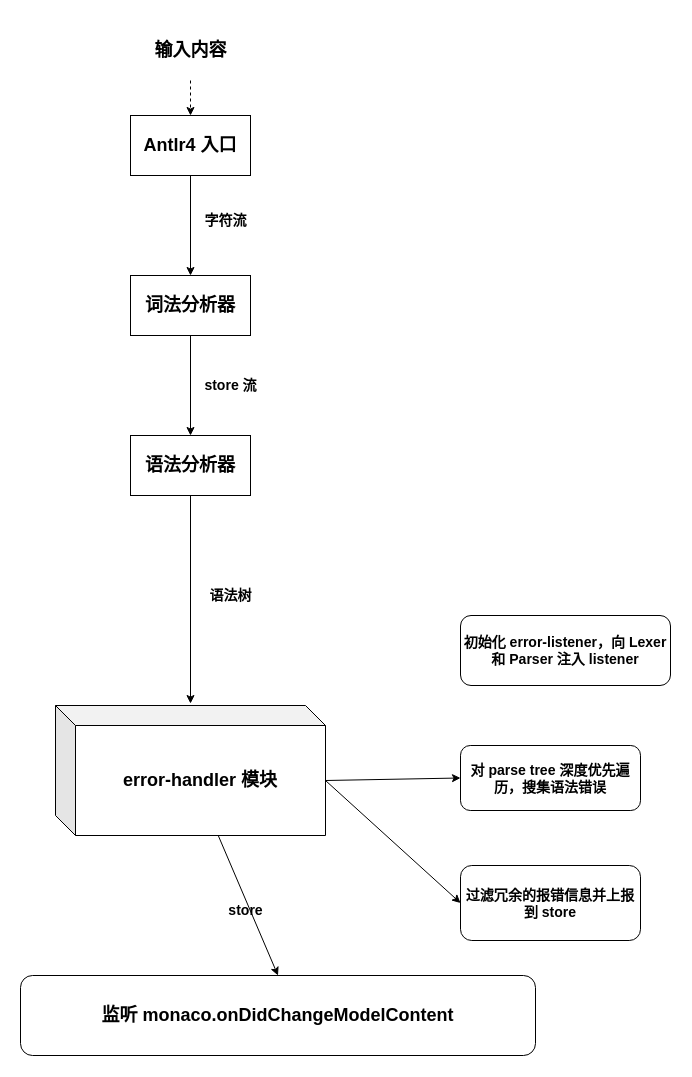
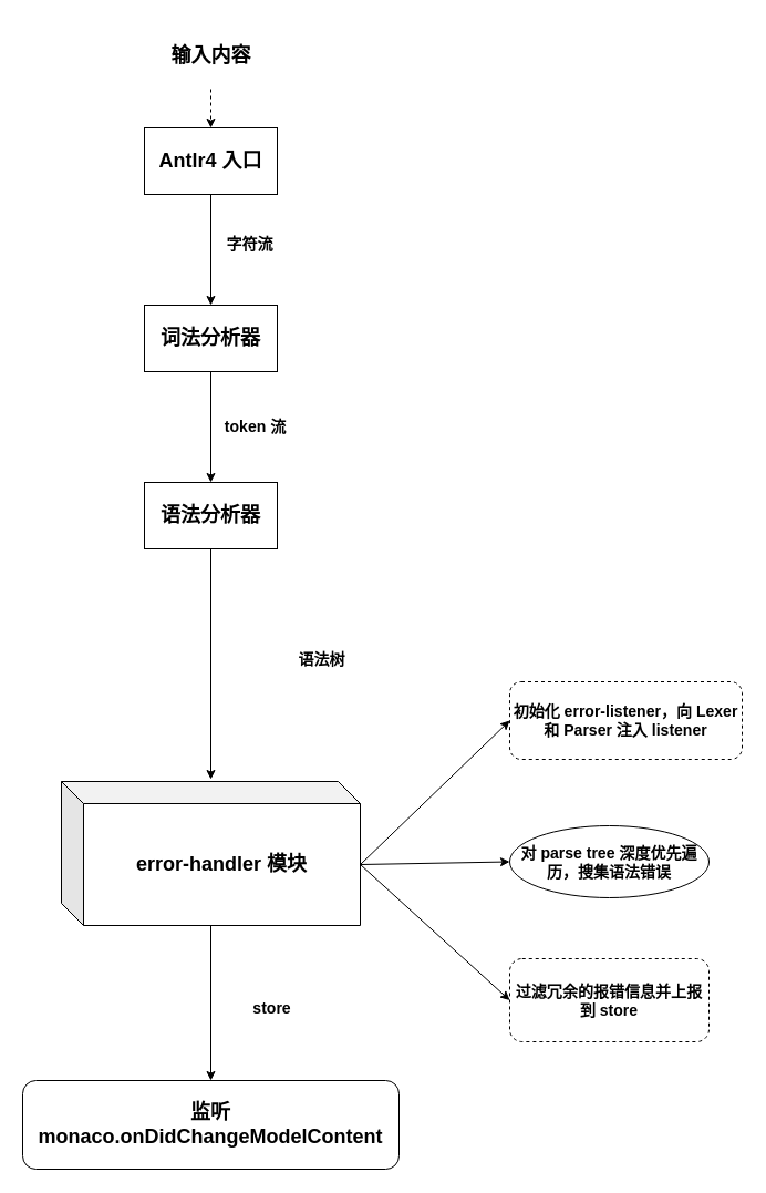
  <mxCell id="0" />
  <mxCell id="1" parent="0" />
  <mxCell id="2" style="edgeStyle=none;html=1;" edge="1" parent="1" source="3" target="5"><mxGeometry relative="1" as="geometry" /></mxCell>
  <mxCell id="3" value="&lt;h2&gt;词法分析器&lt;/h2&gt;" style="rounded=0;whiteSpace=wrap;html=1;" vertex="1" parent="1"><mxGeometry x="130" y="275" width="120" height="60" as="geometry" /></mxCell>
  <mxCell id="4" style="edgeStyle=none;html=1;entryX=0.5;entryY=-0.015;entryDx=0;entryDy=0;entryPerimeter=0;" edge="1" parent="1" source="5" target="10"><mxGeometry relative="1" as="geometry" /></mxCell>
  <mxCell id="5" value="&lt;h2&gt;语法分析器&lt;/h2&gt;" style="rounded=0;whiteSpace=wrap;html=1;" vertex="1" parent="1"><mxGeometry x="130" y="435" width="120" height="60" as="geometry" /></mxCell>
+ <mxCell id="6" style="edgeStyle=none;html=1;entryX=0;entryY=0.5;entryDx=0;entryDy=0;exitX=0;exitY=0;exitDx=270;exitDy=75;exitPerimeter=0;" edge="1" parent="1" source="10" target="18"><mxGeometry relative="1" as="geometry" /></mxCell>
  <mxCell id="7" style="edgeStyle=none;html=1;entryX=0;entryY=0.5;entryDx=0;entryDy=0;exitX=0;exitY=0;exitDx=270;exitDy=75;exitPerimeter=0;" edge="1" parent="1" source="10" target="19"><mxGeometry relative="1" as="geometry" /></mxCell>
  <mxCell id="8" style="edgeStyle=none;html=1;entryX=0;entryY=0.5;entryDx=0;entryDy=0;exitX=0;exitY=0;exitDx=270;exitDy=75;exitPerimeter=0;" edge="1" parent="1" source="10" target="20"><mxGeometry relative="1" as="geometry"><mxPoint x="390" y="775" as="sourcePoint" /></mxGeometry></mxCell>
  <mxCell id="9" style="edgeStyle=none;html=1;entryX=0.5;entryY=0;entryDx=0;entryDy=0;" edge="1" parent="1" source="10" target="21"><mxGeometry relative="1" as="geometry" /></mxCell>
  <mxCell id="10" value="&lt;h2&gt;error-handler 模块&lt;/h2&gt;" style="shape=cube;whiteSpace=wrap;html=1;boundedLbl=1;backgroundOutline=1;darkOpacity=0.05;darkOpacity2=0.1;" vertex="1" parent="1"><mxGeometry x="55" y="705" width="270" height="130" as="geometry" /></mxCell>
  <mxCell id="11" value="" style="edgeStyle=none;html=1;" edge="1" parent="1" target="3"><mxGeometry relative="1" as="geometry"><mxPoint x="190" y="175" as="sourcePoint" /></mxGeometry></mxCell>
  <mxCell id="12" value="&lt;h2&gt;Antlr4 入口&lt;/h2&gt;" style="whiteSpace=wrap;html=1;" vertex="1" parent="1"><mxGeometry x="130" y="115" width="120" height="60" as="geometry" /></mxCell>
  <mxCell id="13" value="" style="edgeStyle=none;html=1;dashed=1;" edge="1" parent="1" source="14" target="12"><mxGeometry relative="1" as="geometry" /></mxCell>
  <mxCell id="14" value="&lt;h2&gt;输入内容&lt;/h2&gt;" style="text;html=1;align=center;verticalAlign=middle;resizable=0;points=[];autosize=1;strokeColor=none;fillColor=none;" vertex="1" parent="1"><mxGeometry x="140" y="20" width="100" height="60" as="geometry" /></mxCell>
  <mxCell id="15" value="&lt;h3&gt;字符流&lt;/h3&gt;" style="text;html=1;align=center;verticalAlign=middle;resizable=0;points=[];autosize=1;strokeColor=none;fillColor=none;" vertex="1" parent="1"><mxGeometry x="190" y="190" width="70" height="60" as="geometry" /></mxCell>
- <mxCell id="16" value="&lt;h3&gt;store 流&lt;/h3&gt;" style="text;html=1;align=center;verticalAlign=middle;resizable=0;points=[];autosize=1;strokeColor=none;fillColor=none;" vertex="1" parent="1"><mxGeometry x="190" y="355" width="80" height="60" as="geometry" /></mxCell>
- <mxCell id="17" value="&lt;h3&gt;语法树&lt;/h3&gt;" style="text;html=1;align=center;verticalAlign=middle;resizable=0;points=[];autosize=1;strokeColor=none;fillColor=none;" vertex="1" parent="1"><mxGeometry x="195" y="565" width="70" height="60" as="geometry" /></mxCell>
- <mxCell id="18" value="&lt;h3&gt;初始化 error-listener，向 Lexer 和 Parser 注入 listener&lt;/h3&gt;" style="rounded=1;whiteSpace=wrap;html=1;" vertex="1" parent="1"><mxGeometry x="460" y="615" width="210" height="70" as="geometry" /></mxCell>
- <mxCell id="19" value="&lt;h3&gt;对 parse tree 深度优先遍历，搜集语法错误&lt;/h3&gt;" style="rounded=1;whiteSpace=wrap;html=1;" vertex="1" parent="1"><mxGeometry x="460" y="745" width="180" height="65" as="geometry" /></mxCell>
- <mxCell id="20" value="&lt;h3&gt;过滤冗余的报错信息并上报到 store&lt;/h3&gt;" style="rounded=1;whiteSpace=wrap;html=1;" vertex="1" parent="1"><mxGeometry x="460" y="865" width="180" height="75" as="geometry" /></mxCell>
- <mxCell id="21" value="&lt;h2&gt;监听 monaco.onDidChangeModelContent&lt;/h2&gt;" style="rounded=1;whiteSpace=wrap;html=1;" vertex="1" parent="1"><mxGeometry x="20" y="975" width="515" height="80" as="geometry" /></mxCell>
+ <mxCell id="16" value="&lt;h3&gt;token 流&lt;/h3&gt;" style="text;html=1;align=center;verticalAlign=middle;resizable=0;points=[];autosize=1;strokeColor=none;fillColor=none;" vertex="1" parent="1"><mxGeometry x="190" y="355" width="80" height="60" as="geometry" /></mxCell>
+ <mxCell id="17" value="&lt;h3&gt;语法树&lt;/h3&gt;" style="text;html=1;align=center;verticalAlign=middle;resizable=0;points=[];autosize=1;strokeColor=none;fillColor=none;" vertex="1" parent="1"><mxGeometry x="255" y="565" width="70" height="60" as="geometry" /></mxCell>
+ <mxCell id="18" value="&lt;h3&gt;初始化 error-listener，向 Lexer 和 Parser 注入 listener&lt;/h3&gt;" style="rounded=1;whiteSpace=wrap;html=1;dashed=1;" vertex="1" parent="1"><mxGeometry x="460" y="615" width="210" height="70" as="geometry" /></mxCell>
+ <mxCell id="19" value="&lt;h3&gt;对 parse tree 深度优先遍历，搜集语法错误&lt;/h3&gt;" style="ellipse;whiteSpace=wrap;html=1;" vertex="1" parent="1"><mxGeometry x="460" y="745" width="180" height="65" as="geometry" /></mxCell>
+ <mxCell id="20" value="&lt;h3&gt;过滤冗余的报错信息并上报到 store&lt;/h3&gt;" style="rounded=1;whiteSpace=wrap;html=1;dashed=1;" vertex="1" parent="1"><mxGeometry x="460" y="865" width="180" height="75" as="geometry" /></mxCell>
+ <mxCell id="21" value="&lt;h2&gt;监听 monaco.onDidChangeModelContent&lt;/h2&gt;" style="rounded=1;whiteSpace=wrap;html=1;" vertex="1" parent="1"><mxGeometry x="20" y="975" width="340" height="80" as="geometry" /></mxCell>
  <mxCell id="22" value="&lt;h3&gt;store&lt;/h3&gt;" style="text;html=1;align=center;verticalAlign=middle;resizable=0;points=[];autosize=1;strokeColor=none;fillColor=none;" vertex="1" parent="1"><mxGeometry x="215" y="880" width="60" height="60" as="geometry" /></mxCell>
